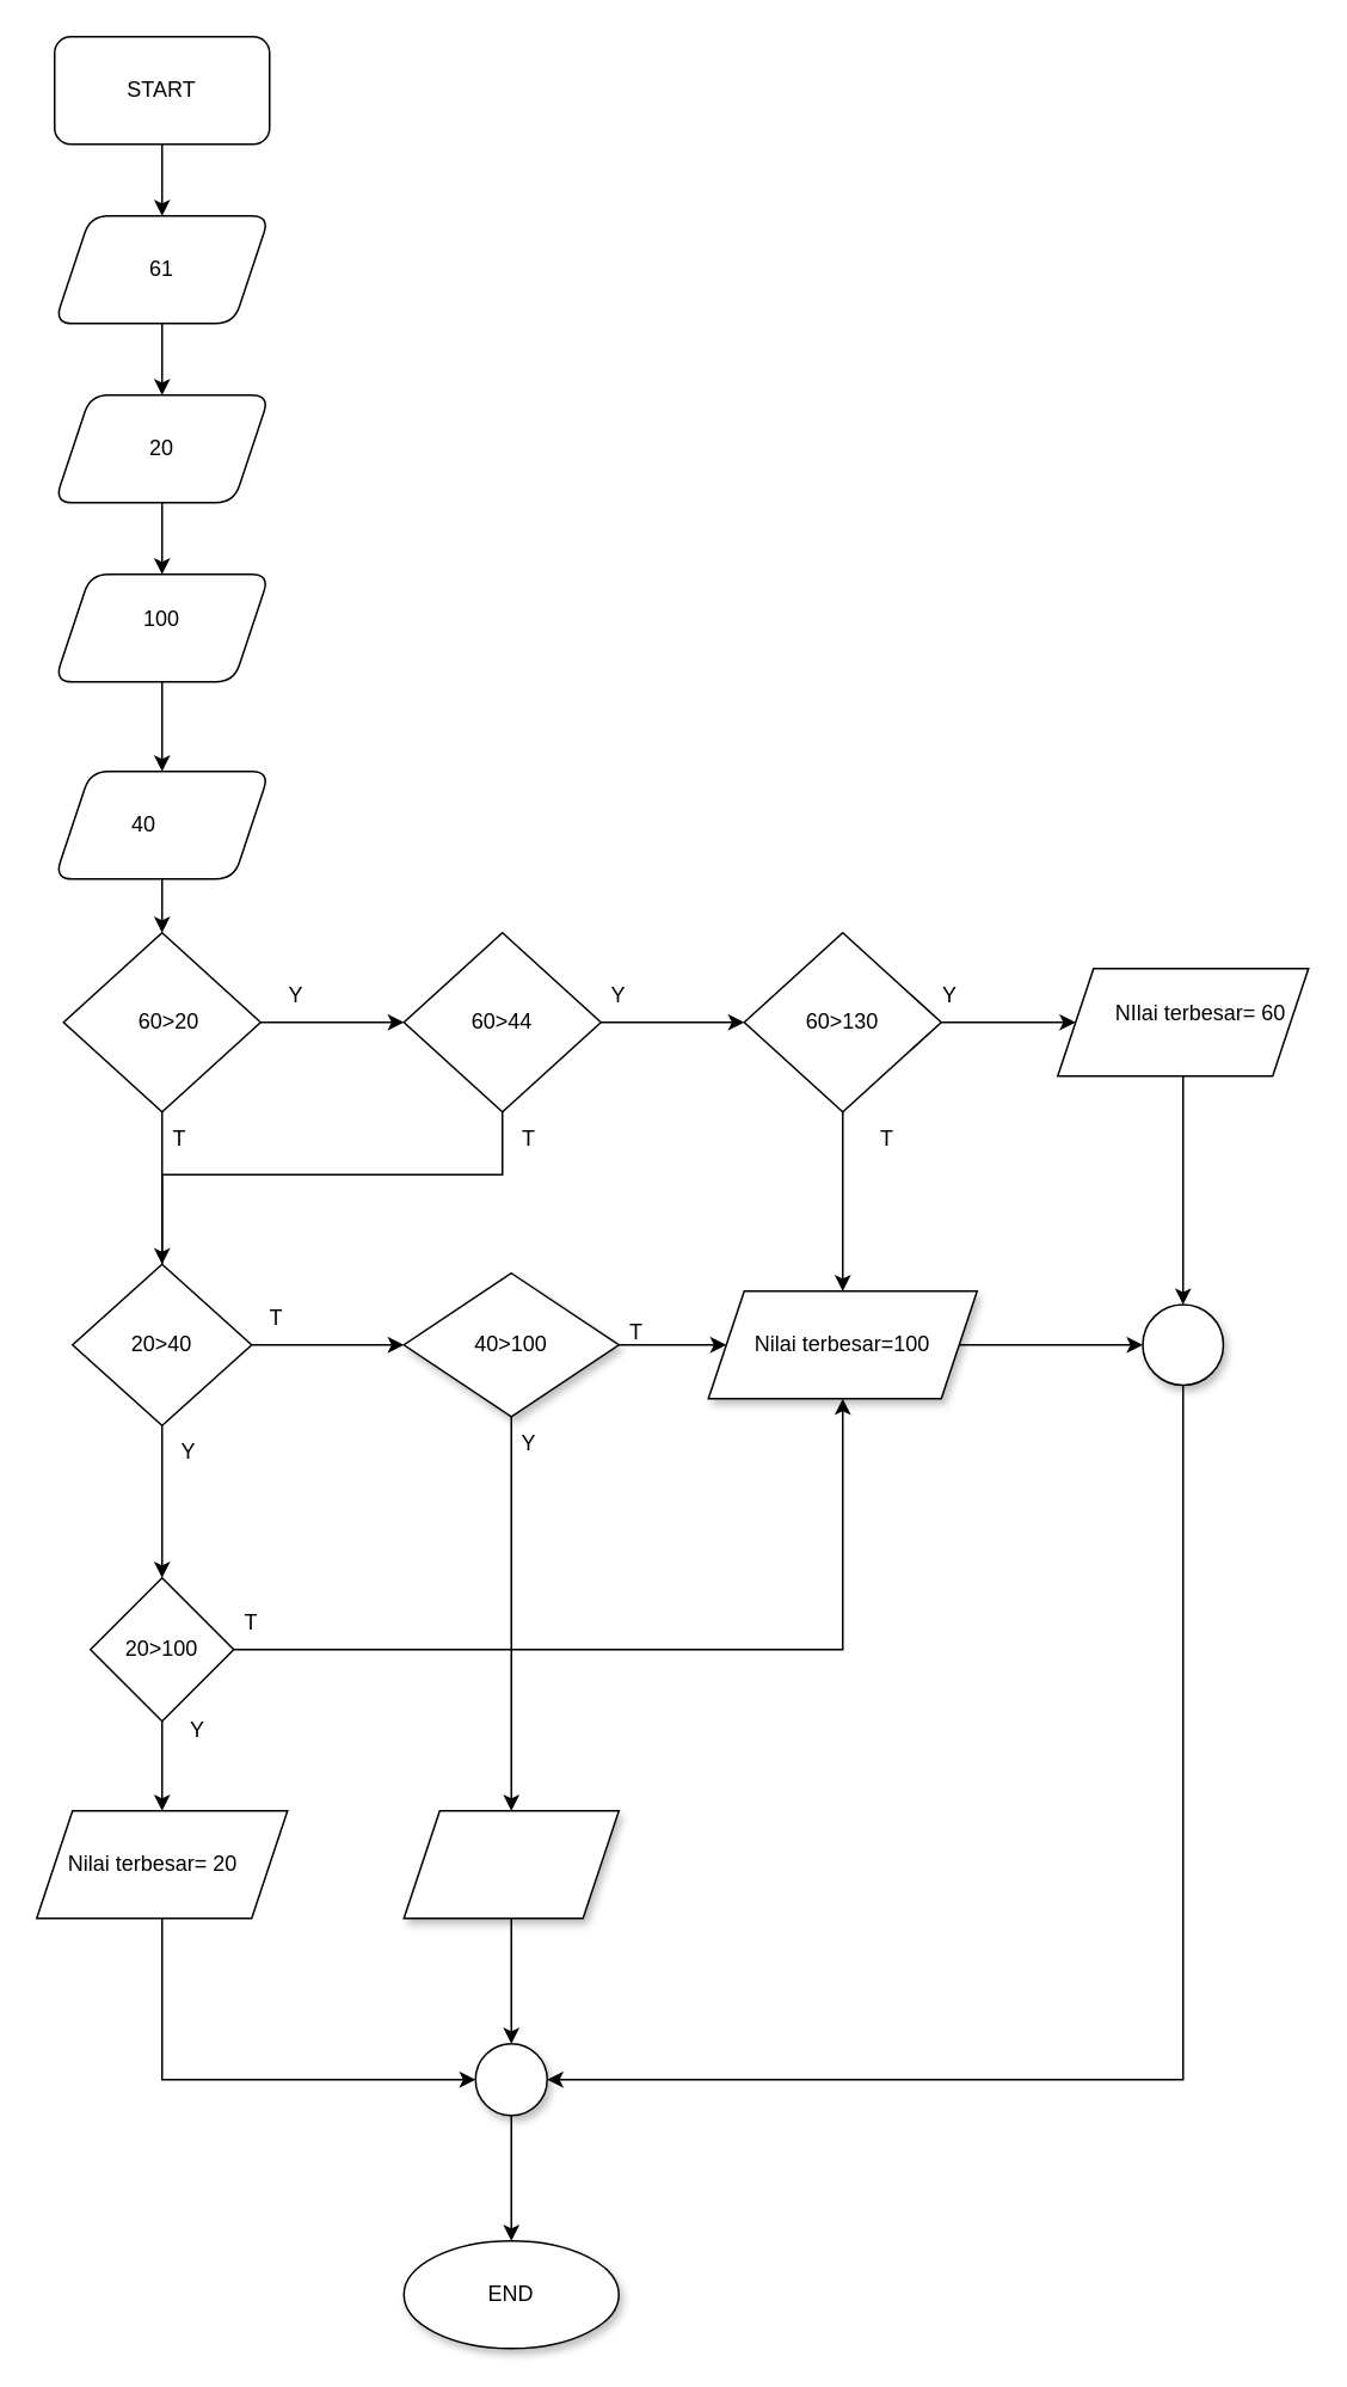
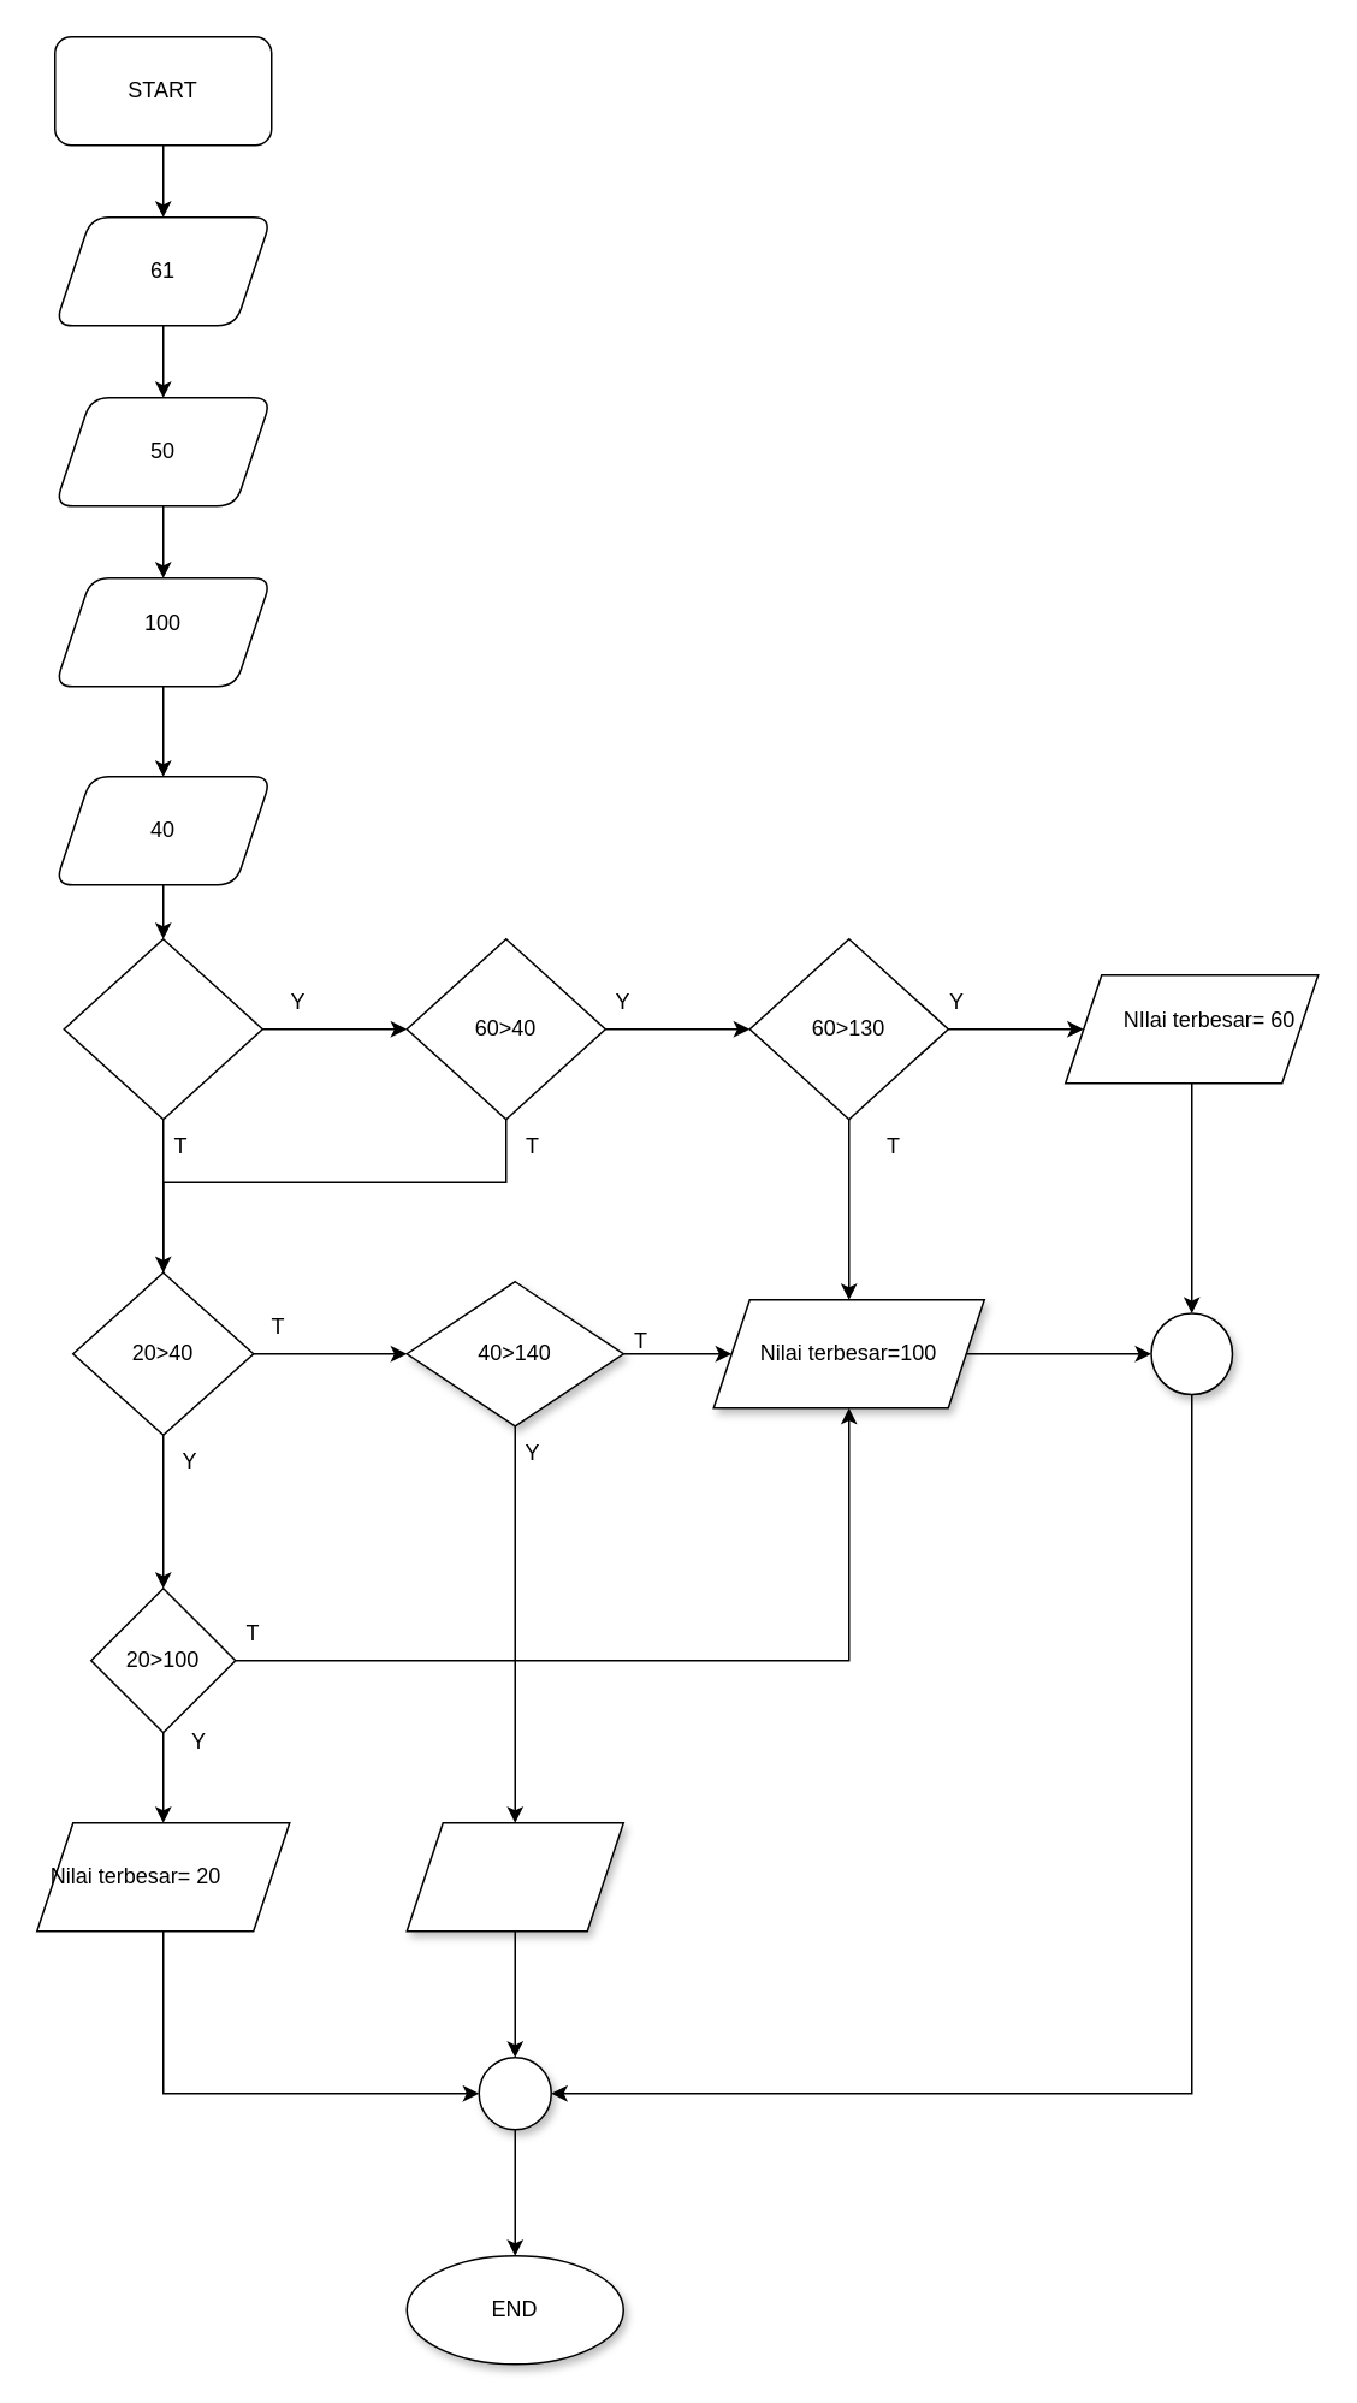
  <mxCell id="0" />
  <mxCell id="1" parent="0" />
  <mxCell id="2" value="" style="edgeStyle=orthogonalEdgeStyle;rounded=0;orthogonalLoop=1;jettySize=auto;html=1;" edge="1" parent="1" source="3" target="5"><mxGeometry relative="1" as="geometry" /></mxCell>
  <mxCell id="3" value="" style="rounded=1;whiteSpace=wrap;html=1;" vertex="1" parent="1"><mxGeometry x="30" y="20" width="120" height="60" as="geometry" /></mxCell>
  <mxCell id="4" value="" style="edgeStyle=orthogonalEdgeStyle;rounded=0;orthogonalLoop=1;jettySize=auto;html=1;" edge="1" parent="1" source="5" target="7"><mxGeometry relative="1" as="geometry" /></mxCell>
  <mxCell id="5" value="" style="shape=parallelogram;perimeter=parallelogramPerimeter;whiteSpace=wrap;html=1;fixedSize=1;rounded=1;" vertex="1" parent="1"><mxGeometry x="30" y="120" width="120" height="60" as="geometry" /></mxCell>
  <mxCell id="6" value="" style="edgeStyle=orthogonalEdgeStyle;rounded=0;orthogonalLoop=1;jettySize=auto;html=1;" edge="1" parent="1" source="7" target="9"><mxGeometry relative="1" as="geometry" /></mxCell>
  <mxCell id="7" value="" style="shape=parallelogram;perimeter=parallelogramPerimeter;whiteSpace=wrap;html=1;fixedSize=1;rounded=1;" vertex="1" parent="1"><mxGeometry x="30" y="220" width="120" height="60" as="geometry" /></mxCell>
  <mxCell id="8" value="" style="edgeStyle=orthogonalEdgeStyle;rounded=0;orthogonalLoop=1;jettySize=auto;html=1;" edge="1" parent="1" source="9" target="11"><mxGeometry relative="1" as="geometry" /></mxCell>
  <mxCell id="9" value="" style="shape=parallelogram;perimeter=parallelogramPerimeter;whiteSpace=wrap;html=1;fixedSize=1;rounded=1;" vertex="1" parent="1"><mxGeometry x="30" y="320" width="120" height="60" as="geometry" /></mxCell>
  <mxCell id="10" value="" style="edgeStyle=orthogonalEdgeStyle;rounded=0;orthogonalLoop=1;jettySize=auto;html=1;" edge="1" parent="1" source="11" target="19"><mxGeometry relative="1" as="geometry" /></mxCell>
  <mxCell id="11" value="" style="shape=parallelogram;perimeter=parallelogramPerimeter;whiteSpace=wrap;html=1;fixedSize=1;rounded=1;" vertex="1" parent="1"><mxGeometry x="30" y="430" width="120" height="60" as="geometry" /></mxCell>
  <mxCell id="12" value="START" style="text;html=1;strokeColor=none;fillColor=none;align=center;verticalAlign=middle;whiteSpace=wrap;rounded=0;" vertex="1" parent="1"><mxGeometry x="60" y="35" width="60" height="30" as="geometry" /></mxCell>
  <mxCell id="13" value="61" style="text;html=1;strokeColor=none;fillColor=none;align=center;verticalAlign=middle;whiteSpace=wrap;rounded=0;" vertex="1" parent="1"><mxGeometry x="60" y="135" width="60" height="30" as="geometry" /></mxCell>
- <mxCell id="14" value="20" style="text;html=1;strokeColor=none;fillColor=none;align=center;verticalAlign=middle;whiteSpace=wrap;rounded=0;" vertex="1" parent="1"><mxGeometry x="60" y="235" width="60" height="30" as="geometry" /></mxCell>
+ <mxCell id="14" value="50" style="text;html=1;strokeColor=none;fillColor=none;align=center;verticalAlign=middle;whiteSpace=wrap;rounded=0;" vertex="1" parent="1"><mxGeometry x="60" y="235" width="60" height="30" as="geometry" /></mxCell>
  <mxCell id="15" value="100" style="text;html=1;strokeColor=none;fillColor=none;align=center;verticalAlign=middle;whiteSpace=wrap;rounded=0;" vertex="1" parent="1"><mxGeometry x="60" y="330" width="60" height="30" as="geometry" /></mxCell>
- <mxCell id="16" value="40" style="text;html=1;strokeColor=none;fillColor=none;align=center;verticalAlign=middle;whiteSpace=wrap;rounded=0;" vertex="1" parent="1"><mxGeometry x="50" y="445" width="60" height="30" as="geometry" /></mxCell>
+ <mxCell id="16" value="40" style="text;html=1;strokeColor=none;fillColor=none;align=center;verticalAlign=middle;whiteSpace=wrap;rounded=0;" vertex="1" parent="1"><mxGeometry x="60" y="445" width="60" height="30" as="geometry" /></mxCell>
  <mxCell id="17" value="" style="edgeStyle=orthogonalEdgeStyle;rounded=0;orthogonalLoop=1;jettySize=auto;html=1;" edge="1" parent="1" source="19" target="23"><mxGeometry relative="1" as="geometry" /></mxCell>
  <mxCell id="18" value="" style="edgeStyle=orthogonalEdgeStyle;rounded=0;orthogonalLoop=1;jettySize=auto;html=1;" edge="1" parent="1" source="19" target="38"><mxGeometry relative="1" as="geometry" /></mxCell>
  <mxCell id="19" value="" style="rhombus;whiteSpace=wrap;html=1;" vertex="1" parent="1"><mxGeometry x="35" y="520" width="110" height="100" as="geometry" /></mxCell>
- <mxCell id="20" value="60&amp;gt;20" style="text;html=1;strokeColor=none;fillColor=none;align=center;verticalAlign=middle;whiteSpace=wrap;rounded=0;" vertex="1" parent="1"><mxGeometry x="64" y="555" width="60" height="30" as="geometry" /></mxCell>
  <mxCell id="21" value="" style="edgeStyle=orthogonalEdgeStyle;rounded=0;orthogonalLoop=1;jettySize=auto;html=1;" edge="1" parent="1" source="23" target="30"><mxGeometry relative="1" as="geometry" /></mxCell>
  <mxCell id="22" style="edgeStyle=orthogonalEdgeStyle;rounded=0;orthogonalLoop=1;jettySize=auto;html=1;entryX=0.5;entryY=0;entryDx=0;entryDy=0;" edge="1" parent="1" source="23" target="26"><mxGeometry relative="1" as="geometry"><mxPoint x="260" y="690" as="targetPoint" /><Array as="points"><mxPoint x="280" y="655" /><mxPoint x="90" y="655" /></Array></mxGeometry></mxCell>
  <mxCell id="23" value="" style="rhombus;whiteSpace=wrap;html=1;" vertex="1" parent="1"><mxGeometry x="225" y="520" width="110" height="100" as="geometry" /></mxCell>
  <mxCell id="24" value="" style="edgeStyle=orthogonalEdgeStyle;rounded=0;orthogonalLoop=1;jettySize=auto;html=1;" edge="1" parent="1" source="26" target="44"><mxGeometry relative="1" as="geometry" /></mxCell>
  <mxCell id="25" value="" style="edgeStyle=orthogonalEdgeStyle;rounded=0;orthogonalLoop=1;jettySize=auto;html=1;" edge="1" parent="1" source="26" target="41"><mxGeometry relative="1" as="geometry" /></mxCell>
  <mxCell id="26" value="" style="rhombus;whiteSpace=wrap;html=1;" vertex="1" parent="1"><mxGeometry x="40" y="705" width="100" height="90" as="geometry" /></mxCell>
- <mxCell id="27" value="60&amp;gt;44" style="text;html=1;strokeColor=none;fillColor=none;align=center;verticalAlign=middle;whiteSpace=wrap;rounded=0;" vertex="1" parent="1"><mxGeometry x="250" y="555" width="60" height="30" as="geometry" /></mxCell>
+ <mxCell id="27" value="60&amp;gt;40" style="text;html=1;strokeColor=none;fillColor=none;align=center;verticalAlign=middle;whiteSpace=wrap;rounded=0;" vertex="1" parent="1"><mxGeometry x="250" y="555" width="60" height="30" as="geometry" /></mxCell>
  <mxCell id="28" value="" style="edgeStyle=orthogonalEdgeStyle;rounded=0;orthogonalLoop=1;jettySize=auto;html=1;" edge="1" parent="1" source="30" target="33"><mxGeometry relative="1" as="geometry" /></mxCell>
  <mxCell id="29" value="" style="edgeStyle=orthogonalEdgeStyle;rounded=0;orthogonalLoop=1;jettySize=auto;html=1;" edge="1" parent="1" source="30" target="53"><mxGeometry relative="1" as="geometry" /></mxCell>
  <mxCell id="30" value="" style="rhombus;whiteSpace=wrap;html=1;" vertex="1" parent="1"><mxGeometry x="415" y="520" width="110" height="100" as="geometry" /></mxCell>
  <mxCell id="31" value="60&amp;gt;130" style="text;html=1;strokeColor=none;fillColor=none;align=center;verticalAlign=middle;whiteSpace=wrap;rounded=0;" vertex="1" parent="1"><mxGeometry x="440" y="555" width="60" height="30" as="geometry" /></mxCell>
  <mxCell id="32" style="edgeStyle=orthogonalEdgeStyle;rounded=0;orthogonalLoop=1;jettySize=auto;html=1;entryX=0.5;entryY=0;entryDx=0;entryDy=0;" edge="1" parent="1" source="33" target="60"><mxGeometry relative="1" as="geometry" /></mxCell>
  <mxCell id="33" value="" style="shape=parallelogram;perimeter=parallelogramPerimeter;whiteSpace=wrap;html=1;fixedSize=1;" vertex="1" parent="1"><mxGeometry x="590" y="540" width="140" height="60" as="geometry" /></mxCell>
  <mxCell id="34" value="NIlai terbesar= 60" style="text;html=1;strokeColor=none;fillColor=none;align=center;verticalAlign=middle;whiteSpace=wrap;rounded=0;" vertex="1" parent="1"><mxGeometry x="620" y="550" width="100" height="30" as="geometry" /></mxCell>
  <mxCell id="35" value="Y" style="text;html=1;strokeColor=none;fillColor=none;align=center;verticalAlign=middle;whiteSpace=wrap;rounded=0;shadow=1;" vertex="1" parent="1"><mxGeometry x="135" y="540" width="60" height="30" as="geometry" /></mxCell>
  <mxCell id="36" value="Y" style="text;html=1;strokeColor=none;fillColor=none;align=center;verticalAlign=middle;whiteSpace=wrap;rounded=0;shadow=1;" vertex="1" parent="1"><mxGeometry x="315" y="540" width="60" height="30" as="geometry" /></mxCell>
  <mxCell id="37" value="Y" style="text;html=1;strokeColor=none;fillColor=none;align=center;verticalAlign=middle;whiteSpace=wrap;rounded=0;shadow=1;" vertex="1" parent="1"><mxGeometry x="500" y="540" width="60" height="30" as="geometry" /></mxCell>
  <mxCell id="38" value="20&amp;gt;40" style="text;html=1;strokeColor=none;fillColor=none;align=center;verticalAlign=middle;whiteSpace=wrap;rounded=0;shadow=1;" vertex="1" parent="1"><mxGeometry x="60" y="735" width="60" height="30" as="geometry" /></mxCell>
  <mxCell id="39" value="" style="edgeStyle=orthogonalEdgeStyle;rounded=0;orthogonalLoop=1;jettySize=auto;html=1;" edge="1" parent="1" source="41" target="53"><mxGeometry relative="1" as="geometry" /></mxCell>
  <mxCell id="40" value="" style="edgeStyle=orthogonalEdgeStyle;rounded=0;orthogonalLoop=1;jettySize=auto;html=1;" edge="1" parent="1" source="41" target="55"><mxGeometry relative="1" as="geometry" /></mxCell>
  <mxCell id="41" value="" style="rhombus;whiteSpace=wrap;html=1;shadow=1;" vertex="1" parent="1"><mxGeometry x="225" y="710" width="120" height="80" as="geometry" /></mxCell>
  <mxCell id="42" value="" style="edgeStyle=orthogonalEdgeStyle;rounded=0;orthogonalLoop=1;jettySize=auto;html=1;" edge="1" parent="1" source="44" target="47"><mxGeometry relative="1" as="geometry" /></mxCell>
  <mxCell id="43" style="edgeStyle=orthogonalEdgeStyle;rounded=0;orthogonalLoop=1;jettySize=auto;html=1;entryX=0.5;entryY=1;entryDx=0;entryDy=0;" edge="1" parent="1" source="44" target="53"><mxGeometry relative="1" as="geometry"><mxPoint x="480" y="920" as="targetPoint" /></mxGeometry></mxCell>
  <mxCell id="44" value="" style="rhombus;whiteSpace=wrap;html=1;" vertex="1" parent="1"><mxGeometry x="50" y="880" width="80" height="80" as="geometry" /></mxCell>
  <mxCell id="45" value="20&amp;gt;100" style="text;html=1;strokeColor=none;fillColor=none;align=center;verticalAlign=middle;whiteSpace=wrap;rounded=0;shadow=1;" vertex="1" parent="1"><mxGeometry x="60" y="905" width="60" height="30" as="geometry" /></mxCell>
  <mxCell id="46" style="edgeStyle=orthogonalEdgeStyle;rounded=0;orthogonalLoop=1;jettySize=auto;html=1;entryX=0;entryY=0.5;entryDx=0;entryDy=0;" edge="1" parent="1" source="47" target="58"><mxGeometry relative="1" as="geometry"><mxPoint x="90" y="1170" as="targetPoint" /><Array as="points"><mxPoint x="90" y="1160" /></Array></mxGeometry></mxCell>
  <mxCell id="47" value="" style="shape=parallelogram;perimeter=parallelogramPerimeter;whiteSpace=wrap;html=1;fixedSize=1;" vertex="1" parent="1"><mxGeometry x="20" y="1010" width="140" height="60" as="geometry" /></mxCell>
- <mxCell id="48" value="Nilai terbesar= 20" style="text;html=1;strokeColor=none;fillColor=none;align=center;verticalAlign=middle;whiteSpace=wrap;rounded=0;shadow=1;" vertex="1" parent="1"><mxGeometry x="35" y="1025" width="100" height="30" as="geometry" /></mxCell>
+ <mxCell id="48" value="Nilai terbesar= 20" style="text;html=1;strokeColor=none;fillColor=none;align=center;verticalAlign=middle;whiteSpace=wrap;rounded=0;shadow=1;" vertex="1" parent="1"><mxGeometry x="25" y="1025" width="100" height="30" as="geometry" /></mxCell>
  <mxCell id="49" value="Y" style="text;html=1;strokeColor=none;fillColor=none;align=center;verticalAlign=middle;whiteSpace=wrap;rounded=0;shadow=1;" vertex="1" parent="1"><mxGeometry x="75" y="795" width="60" height="30" as="geometry" /></mxCell>
  <mxCell id="50" value="Y" style="text;html=1;strokeColor=none;fillColor=none;align=center;verticalAlign=middle;whiteSpace=wrap;rounded=0;shadow=1;" vertex="1" parent="1"><mxGeometry x="80" y="950" width="60" height="30" as="geometry" /></mxCell>
- <mxCell id="51" value="40&amp;gt;100" style="text;html=1;strokeColor=none;fillColor=none;align=center;verticalAlign=middle;whiteSpace=wrap;rounded=0;shadow=1;" vertex="1" parent="1"><mxGeometry x="255" y="735" width="60" height="30" as="geometry" /></mxCell>
+ <mxCell id="51" value="40&amp;gt;140" style="text;html=1;strokeColor=none;fillColor=none;align=center;verticalAlign=middle;whiteSpace=wrap;rounded=0;shadow=1;" vertex="1" parent="1"><mxGeometry x="255" y="735" width="60" height="30" as="geometry" /></mxCell>
  <mxCell id="52" style="edgeStyle=orthogonalEdgeStyle;rounded=0;orthogonalLoop=1;jettySize=auto;html=1;exitX=1;exitY=0.5;exitDx=0;exitDy=0;entryX=0;entryY=0.5;entryDx=0;entryDy=0;" edge="1" parent="1" source="53" target="60"><mxGeometry relative="1" as="geometry" /></mxCell>
  <mxCell id="53" value="" style="shape=parallelogram;perimeter=parallelogramPerimeter;whiteSpace=wrap;html=1;fixedSize=1;shadow=1;" vertex="1" parent="1"><mxGeometry x="395" y="720" width="150" height="60" as="geometry" /></mxCell>
  <mxCell id="54" value="" style="edgeStyle=orthogonalEdgeStyle;rounded=0;orthogonalLoop=1;jettySize=auto;html=1;" edge="1" parent="1" source="55" target="58"><mxGeometry relative="1" as="geometry" /></mxCell>
  <mxCell id="55" value="" style="shape=parallelogram;perimeter=parallelogramPerimeter;whiteSpace=wrap;html=1;fixedSize=1;shadow=1;" vertex="1" parent="1"><mxGeometry x="225" y="1010" width="120" height="60" as="geometry" /></mxCell>
  <mxCell id="56" value="Nilai terbesar=100" style="text;html=1;strokeColor=none;fillColor=none;align=center;verticalAlign=middle;whiteSpace=wrap;rounded=0;shadow=1;" vertex="1" parent="1"><mxGeometry x="415" y="735" width="110" height="30" as="geometry" /></mxCell>
  <mxCell id="57" value="" style="edgeStyle=orthogonalEdgeStyle;rounded=0;orthogonalLoop=1;jettySize=auto;html=1;" edge="1" parent="1" source="58" target="61"><mxGeometry relative="1" as="geometry" /></mxCell>
  <mxCell id="58" value="" style="ellipse;whiteSpace=wrap;html=1;aspect=fixed;shadow=1;" vertex="1" parent="1"><mxGeometry x="265" y="1140" width="40" height="40" as="geometry" /></mxCell>
  <mxCell id="59" style="edgeStyle=orthogonalEdgeStyle;rounded=0;orthogonalLoop=1;jettySize=auto;html=1;entryX=1;entryY=0.5;entryDx=0;entryDy=0;" edge="1" parent="1" source="60" target="58"><mxGeometry relative="1" as="geometry"><mxPoint x="660" y="1160" as="targetPoint" /><Array as="points"><mxPoint x="660" y="1160" /></Array></mxGeometry></mxCell>
  <mxCell id="60" value="" style="ellipse;whiteSpace=wrap;html=1;aspect=fixed;shadow=1;" vertex="1" parent="1"><mxGeometry x="637.5" y="727.5" width="45" height="45" as="geometry" /></mxCell>
  <mxCell id="61" value="" style="ellipse;whiteSpace=wrap;html=1;shadow=1;" vertex="1" parent="1"><mxGeometry x="225" y="1250" width="120" height="60" as="geometry" /></mxCell>
  <mxCell id="62" value="END" style="text;html=1;strokeColor=none;fillColor=none;align=center;verticalAlign=middle;whiteSpace=wrap;rounded=0;shadow=1;" vertex="1" parent="1"><mxGeometry x="255" y="1265" width="60" height="30" as="geometry" /></mxCell>
  <mxCell id="63" value="Y" style="text;html=1;strokeColor=none;fillColor=none;align=center;verticalAlign=middle;whiteSpace=wrap;rounded=0;shadow=1;" vertex="1" parent="1"><mxGeometry x="265" y="790" width="60" height="30" as="geometry" /></mxCell>
  <mxCell id="64" value="T" style="text;html=1;strokeColor=none;fillColor=none;align=center;verticalAlign=middle;whiteSpace=wrap;rounded=0;shadow=1;" vertex="1" parent="1"><mxGeometry x="70" y="620" width="60" height="30" as="geometry" /></mxCell>
  <mxCell id="65" value="T" style="text;html=1;strokeColor=none;fillColor=none;align=center;verticalAlign=middle;whiteSpace=wrap;rounded=0;shadow=1;" vertex="1" parent="1"><mxGeometry x="265" y="620" width="60" height="30" as="geometry" /></mxCell>
  <mxCell id="66" value="T" style="text;html=1;strokeColor=none;fillColor=none;align=center;verticalAlign=middle;whiteSpace=wrap;rounded=0;shadow=1;" vertex="1" parent="1"><mxGeometry x="465" y="620" width="60" height="30" as="geometry" /></mxCell>
  <mxCell id="67" value="T" style="text;html=1;strokeColor=none;fillColor=none;align=center;verticalAlign=middle;whiteSpace=wrap;rounded=0;shadow=1;" vertex="1" parent="1"><mxGeometry x="124" y="720" width="60" height="30" as="geometry" /></mxCell>
  <mxCell id="68" value="T" style="text;html=1;strokeColor=none;fillColor=none;align=center;verticalAlign=middle;whiteSpace=wrap;rounded=0;shadow=1;" vertex="1" parent="1"><mxGeometry x="325" y="727.5" width="60" height="30" as="geometry" /></mxCell>
  <mxCell id="69" value="T" style="text;html=1;strokeColor=none;fillColor=none;align=center;verticalAlign=middle;whiteSpace=wrap;rounded=0;shadow=1;" vertex="1" parent="1"><mxGeometry x="110" y="890" width="60" height="30" as="geometry" /></mxCell>
